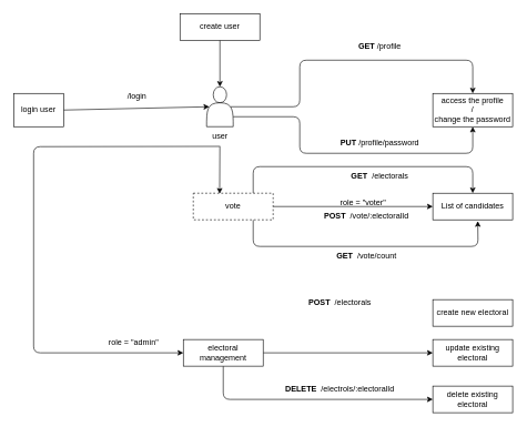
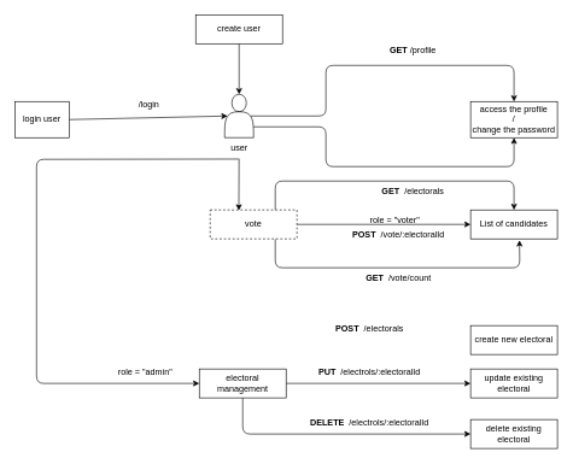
  <mxCell id="0" />
  <mxCell id="1" parent="0" />
  <mxCell id="2" style="edgeStyle=none;html=1;exitX=1;exitY=0.5;exitDx=0;exitDy=0;entryX=0.1;entryY=0.5;entryDx=0;entryDy=0;entryPerimeter=0;" edge="1" parent="1" source="3" target="7"><mxGeometry relative="1" as="geometry" /></mxCell>
  <mxCell id="3" value="login user" style="rounded=0;whiteSpace=wrap;html=1;" vertex="1" parent="1"><mxGeometry x="20" y="140" width="75" height="50" as="geometry" /></mxCell>
  <mxCell id="4" style="edgeStyle=none;html=1;exitX=0.9;exitY=0.5;exitDx=0;exitDy=0;exitPerimeter=0;entryX=0.5;entryY=0;entryDx=0;entryDy=0;" edge="1" parent="1" source="7" target="13"><mxGeometry relative="1" as="geometry"><Array as="points"><mxPoint x="450" y="160" /><mxPoint x="450" y="90" /><mxPoint x="710" y="90" /></Array></mxGeometry></mxCell>
  <mxCell id="5" style="edgeStyle=none;html=1;exitX=1;exitY=0.75;exitDx=0;exitDy=0;entryX=0.5;entryY=1;entryDx=0;entryDy=0;" edge="1" parent="1" source="7" target="13"><mxGeometry relative="1" as="geometry"><Array as="points"><mxPoint x="450" y="175" /><mxPoint x="450" y="230" /><mxPoint x="710" y="230" /></Array></mxGeometry></mxCell>
  <mxCell id="6" style="edgeStyle=none;html=1;exitX=0.508;exitY=0.987;exitDx=0;exitDy=0;entryX=0;entryY=0.5;entryDx=0;entryDy=0;exitPerimeter=0;" edge="1" parent="1" source="9" target="27"><mxGeometry relative="1" as="geometry"><mxPoint x="30" y="470" as="targetPoint" /><Array as="points"><mxPoint x="50" y="220" /><mxPoint x="50" y="530" /></Array></mxGeometry></mxCell>
  <mxCell id="7" value="" style="shape=actor;whiteSpace=wrap;html=1;" vertex="1" parent="1"><mxGeometry x="310" y="130" width="40" height="60" as="geometry" /></mxCell>
  <mxCell id="8" style="edgeStyle=none;html=1;entryX=0.33;entryY=0.02;entryDx=0;entryDy=0;entryPerimeter=0;" edge="1" parent="1" source="9" target="19"><mxGeometry relative="1" as="geometry" /></mxCell>
  <mxCell id="9" value="user" style="text;html=1;align=center;verticalAlign=middle;resizable=0;points=[];autosize=1;strokeColor=none;fillColor=none;" vertex="1" parent="1"><mxGeometry x="305" y="190" width="50" height="30" as="geometry" /></mxCell>
  <mxCell id="10" value="/login" style="text;html=1;align=center;verticalAlign=middle;resizable=0;points=[];autosize=1;strokeColor=none;fillColor=none;" vertex="1" parent="1"><mxGeometry x="180" y="130" width="50" height="30" as="geometry" /></mxCell>
  <mxCell id="11" style="edgeStyle=none;html=1;exitX=0.5;exitY=1;exitDx=0;exitDy=0;entryX=0.5;entryY=0;entryDx=0;entryDy=0;" edge="1" parent="1" source="12" target="7"><mxGeometry relative="1" as="geometry" /></mxCell>
  <mxCell id="12" value="create user" style="rounded=0;whiteSpace=wrap;html=1;" vertex="1" parent="1"><mxGeometry x="270" y="20" width="120" height="40" as="geometry" /></mxCell>
  <mxCell id="13" value="access the profile&lt;br&gt;/&lt;br&gt;change the password" style="rounded=0;whiteSpace=wrap;html=1;" vertex="1" parent="1"><mxGeometry x="650" y="140" width="120" height="50" as="geometry" /></mxCell>
  <mxCell id="14" value="&lt;b&gt;GET&lt;/b&gt; /profile" style="text;html=1;align=center;verticalAlign=middle;resizable=0;points=[];autosize=1;strokeColor=none;fillColor=none;" vertex="1" parent="1"><mxGeometry x="525" y="55" width="90" height="30" as="geometry" /></mxCell>
- <mxCell id="15" value="&lt;b&gt;PUT&lt;/b&gt;&amp;nbsp;/profile/password" style="text;html=1;align=center;verticalAlign=middle;resizable=0;points=[];autosize=1;strokeColor=none;fillColor=none;" vertex="1" parent="1"><mxGeometry x="500" y="200" width="140" height="30" as="geometry" /></mxCell>
  <mxCell id="16" style="edgeStyle=none;html=1;exitX=0.75;exitY=0;exitDx=0;exitDy=0;entryX=0.5;entryY=0;entryDx=0;entryDy=0;" edge="1" parent="1" source="19" target="20"><mxGeometry relative="1" as="geometry"><Array as="points"><mxPoint x="380" y="250" /><mxPoint x="710" y="250" /></Array></mxGeometry></mxCell>
  <mxCell id="17" style="edgeStyle=none;html=1;exitX=0.75;exitY=1;exitDx=0;exitDy=0;entryX=0.563;entryY=1.048;entryDx=0;entryDy=0;entryPerimeter=0;" edge="1" parent="1" source="19" target="20"><mxGeometry relative="1" as="geometry"><Array as="points"><mxPoint x="380" y="370" /><mxPoint x="718" y="370" /></Array></mxGeometry></mxCell>
  <mxCell id="18" style="edgeStyle=none;html=1;exitX=1;exitY=0.5;exitDx=0;exitDy=0;entryX=0;entryY=0.5;entryDx=0;entryDy=0;" edge="1" parent="1" source="19" target="20"><mxGeometry relative="1" as="geometry" /></mxCell>
  <mxCell id="19" value="vote" style="rounded=0;whiteSpace=wrap;html=1;dashed=1;" vertex="1" parent="1"><mxGeometry x="290" y="290" width="120" height="40" as="geometry" /></mxCell>
  <mxCell id="20" value="List of candidates" style="rounded=0;whiteSpace=wrap;html=1;" vertex="1" parent="1"><mxGeometry x="650" y="290" width="120" height="40" as="geometry" /></mxCell>
  <mxCell id="21" value="&lt;b&gt;GET&lt;/b&gt;&amp;nbsp; /electorals" style="text;html=1;align=center;verticalAlign=middle;resizable=0;points=[];autosize=1;strokeColor=none;fillColor=none;" vertex="1" parent="1"><mxGeometry x="515" y="250" width="110" height="30" as="geometry" /></mxCell>
  <mxCell id="22" value="&lt;b&gt;POST&amp;nbsp; &lt;/b&gt;/vote/:electoralId" style="text;html=1;align=center;verticalAlign=middle;resizable=0;points=[];autosize=1;strokeColor=none;fillColor=none;" vertex="1" parent="1"><mxGeometry x="475" y="310" width="150" height="30" as="geometry" /></mxCell>
  <mxCell id="23" value="role = &quot;voter&quot;" style="text;html=1;align=center;verticalAlign=middle;resizable=0;points=[];autosize=1;strokeColor=none;fillColor=none;" vertex="1" parent="1"><mxGeometry x="500" y="290" width="90" height="30" as="geometry" /></mxCell>
  <mxCell id="24" value="&lt;b&gt;GET&amp;nbsp; &lt;/b&gt;/vote/count" style="text;html=1;align=center;verticalAlign=middle;resizable=0;points=[];autosize=1;strokeColor=none;fillColor=none;" vertex="1" parent="1"><mxGeometry x="495" y="370" width="110" height="30" as="geometry" /></mxCell>
  <mxCell id="25" style="edgeStyle=none;html=1;entryX=0;entryY=0.5;entryDx=0;entryDy=0;" edge="1" parent="1" source="27" target="29"><mxGeometry relative="1" as="geometry" /></mxCell>
  <mxCell id="26" style="edgeStyle=none;html=1;entryX=0;entryY=0.5;entryDx=0;entryDy=0;exitX=0.5;exitY=1;exitDx=0;exitDy=0;" edge="1" parent="1" source="27" target="28"><mxGeometry relative="1" as="geometry"><mxPoint x="335" y="550" as="sourcePoint" /><Array as="points"><mxPoint x="335" y="600" /></Array></mxGeometry></mxCell>
  <mxCell id="27" value="electoral management" style="rounded=0;whiteSpace=wrap;html=1;" vertex="1" parent="1"><mxGeometry x="275" y="510" width="120" height="40" as="geometry" /></mxCell>
  <mxCell id="28" value="delete existing electoral" style="rounded=0;whiteSpace=wrap;html=1;" vertex="1" parent="1"><mxGeometry x="650" y="580" width="120" height="40" as="geometry" /></mxCell>
  <mxCell id="29" value="update existing electoral" style="rounded=0;whiteSpace=wrap;html=1;" vertex="1" parent="1"><mxGeometry x="650" y="510" width="120" height="40" as="geometry" /></mxCell>
  <mxCell id="30" value="create new electoral" style="rounded=0;whiteSpace=wrap;html=1;" vertex="1" parent="1"><mxGeometry x="650" y="450" width="120" height="40" as="geometry" /></mxCell>
  <mxCell id="31" value="role = &quot;admin&quot;" style="text;html=1;align=center;verticalAlign=middle;resizable=0;points=[];autosize=1;strokeColor=none;fillColor=none;" vertex="1" parent="1"><mxGeometry x="150" y="500" width="100" height="30" as="geometry" /></mxCell>
  <mxCell id="32" value="&lt;b&gt;POST&amp;nbsp; &lt;/b&gt;/electorals" style="text;html=1;align=center;verticalAlign=middle;resizable=0;points=[];autosize=1;strokeColor=none;fillColor=none;" vertex="1" parent="1"><mxGeometry x="450" y="440" width="120" height="30" as="geometry" /></mxCell>
+ <mxCell id="33" value="&lt;b&gt;PUT&amp;nbsp; &lt;/b&gt;/electrols/:electoralId" style="text;html=1;align=center;verticalAlign=middle;resizable=0;points=[];autosize=1;strokeColor=none;fillColor=none;" vertex="1" parent="1"><mxGeometry x="430" y="500" width="160" height="30" as="geometry" /></mxCell>
  <mxCell id="34" value="&lt;b&gt;DELETE&amp;nbsp;&amp;nbsp;&lt;/b&gt;/electrols/:electoralId" style="text;html=1;align=center;verticalAlign=middle;resizable=0;points=[];autosize=1;strokeColor=none;fillColor=none;" vertex="1" parent="1"><mxGeometry x="415" y="570" width="190" height="30" as="geometry" /></mxCell>
